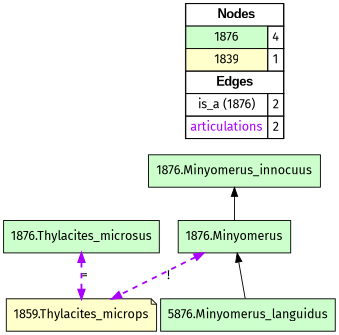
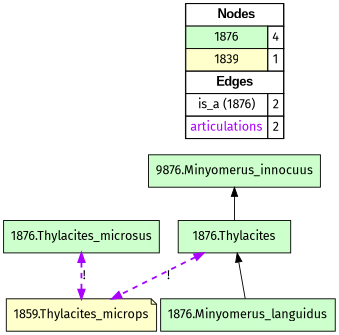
  digraph {
    fontname="Fira Sans"
    rankdir=TB
    node [fillcolor="#CCFFCC" fontname="Fira Sans" shape=box style=filled]
    edge [color="#AA00FF" constraint=true dir=both fontname="Fira Sans" penwidth=2 style=dashed]
    n1 [fillcolor=white label=<   <TABLE BORDER="0" CELLBORDER="1" CELLSPACING="0" CELLPADDING="4">  <TR> <TD COLSPAN="2"><font face="Arial Black"> Nodes</font></TD> </TR>  <TR>   <TD bgcolor="#CCFFCC" fontname="helvetica">1876</TD>   <TD>4</TD>   </TR>  <TR>   <TD bgcolor="#FFFFCC" fontname="helvetica">1839</TD>   <TD>1</TD>   </TR>  <TR> <TD COLSPAN="2"><font face = "Arial Black"> Edges </font></TD> </TR>  <TR>   <TD><font color ="#000000">is_a (1876)</font></TD><TD>2</TD> </TR> <TR>   <TD><font color ="#AA00FF">articulations</font></TD><TD>2</TD> </TR> </TABLE>   > margin=0]
    "1859.Thylacites_microps" [fillcolor="#FFFFCC" shape=note]
    "1876.Thylacites_microsus"
-   "1876.Minyomerus"
-   "1876.Minyomerus_languidus" [label="5876.Minyomerus_languidus"]
-   "1876.Minyomerus_innocuus"
+   "1876.Minyomerus" [label="1876.Thylacites"]
+   "1876.Minyomerus_languidus"
+   "1876.Minyomerus_innocuus" [label="9876.Minyomerus_innocuus"]
    subgraph sub_1 {
      rank=source
      n1
    }
-   "1876.Thylacites_microsus" -> "1859.Thylacites_microps" [label="="]
+   "1876.Thylacites_microsus" -> "1859.Thylacites_microps" [label="!"]
    "1876.Minyomerus" -> "1859.Thylacites_microps" [label="!"]
    "1876.Minyomerus" -> "1876.Minyomerus_languidus" [color="#000000" dir=back penwidth=1 style=solid]
    "1876.Minyomerus_innocuus" -> "1876.Minyomerus" [color="#000000" dir=back penwidth=1 style=solid]
  }
